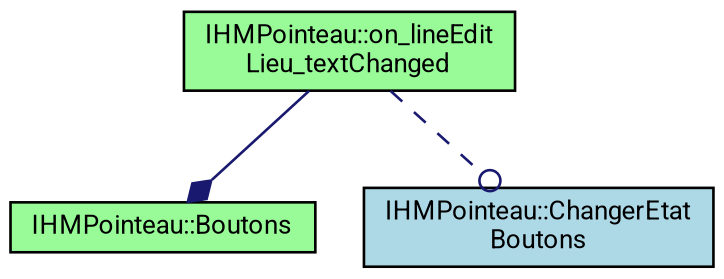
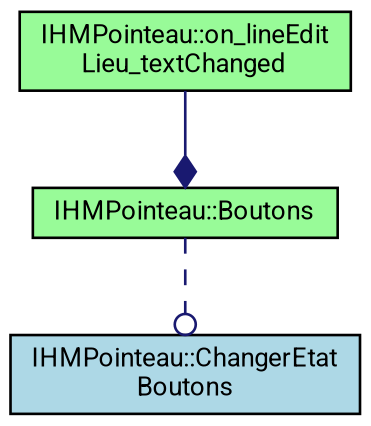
  digraph {
    fontname=Roboto
    rankdir=TB
    node [color=black fillcolor=palegreen fontname=Roboto fontsize=10 shape=record style=filled]
    edge [color=midnightblue fontname=Roboto fontsize=10 labelfontname=Helvetica labelfontsize=10]
    n1 [fontcolor=black height=0.2 label="IHMPointeau::on_lineEdit\lLieu_textChanged" width=0.4]
    n2 [height=0.2 label="IHMPointeau::Boutons" width=0.4]
    n3 [fillcolor=lightblue height=0.2 label="IHMPointeau::ChangerEtat\lBoutons" width=0.4]
    n1 -> n2 [arrowhead=diamond style=solid]
-   n1 -> n3 [arrowhead=odot style=dashed]
+   n2 -> n3 [arrowhead=odot style=dashed]
  }
